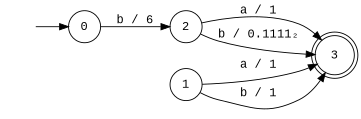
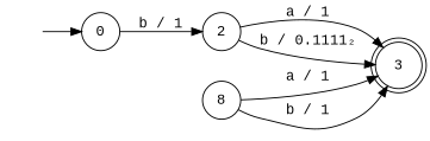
  digraph {
    fontname="Liberation Mono"
    rankdir=LR
    node [fontname="Liberation Mono" shape=circle]
    edge [fontname="Liberation Mono"]
    i [style=invis]
    0
    2
    3 [shape=doublecircle]
-   1
+   1 [label=8]
    i -> 0
-   0 -> 2 [label="b / 6"]
+   0 -> 2 [label="b / 1"]
    2 -> 3 [label="a / 1"]
    2 -> 3 [label="b / 0.1111₂"]
    1 -> 3 [label="a / 1"]
    1 -> 3 [label="b / 1"]
  }
